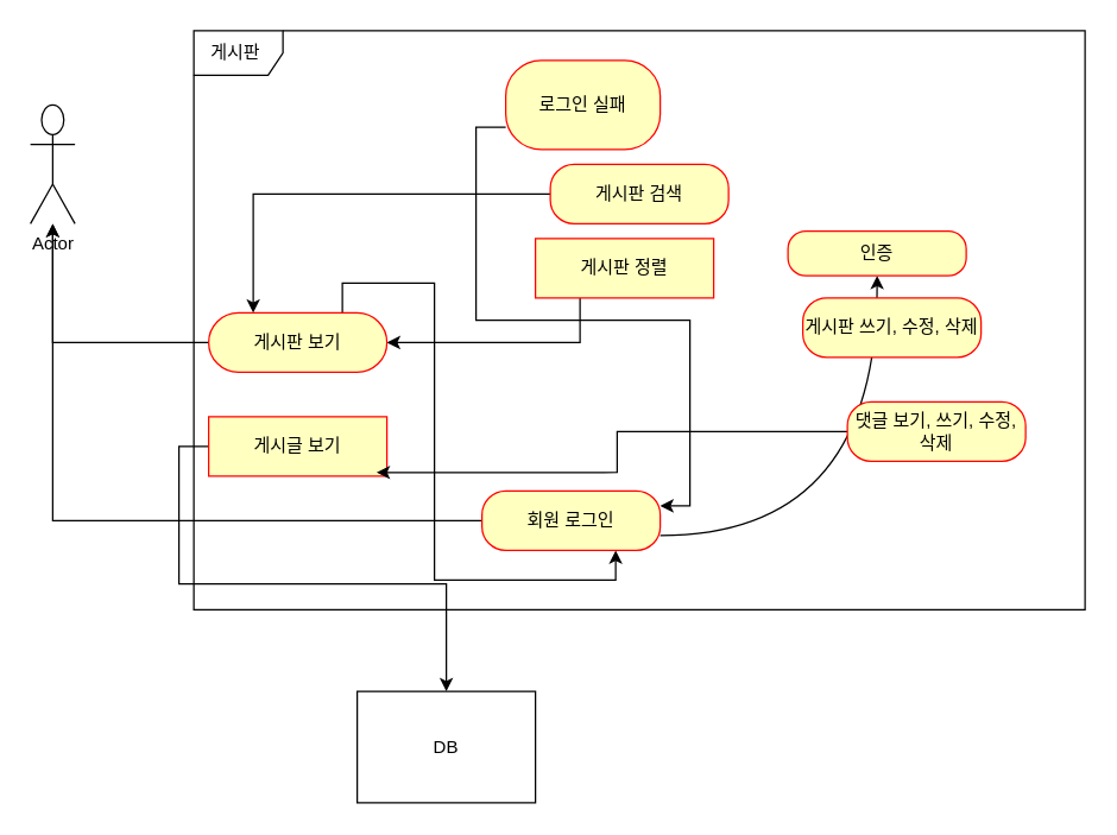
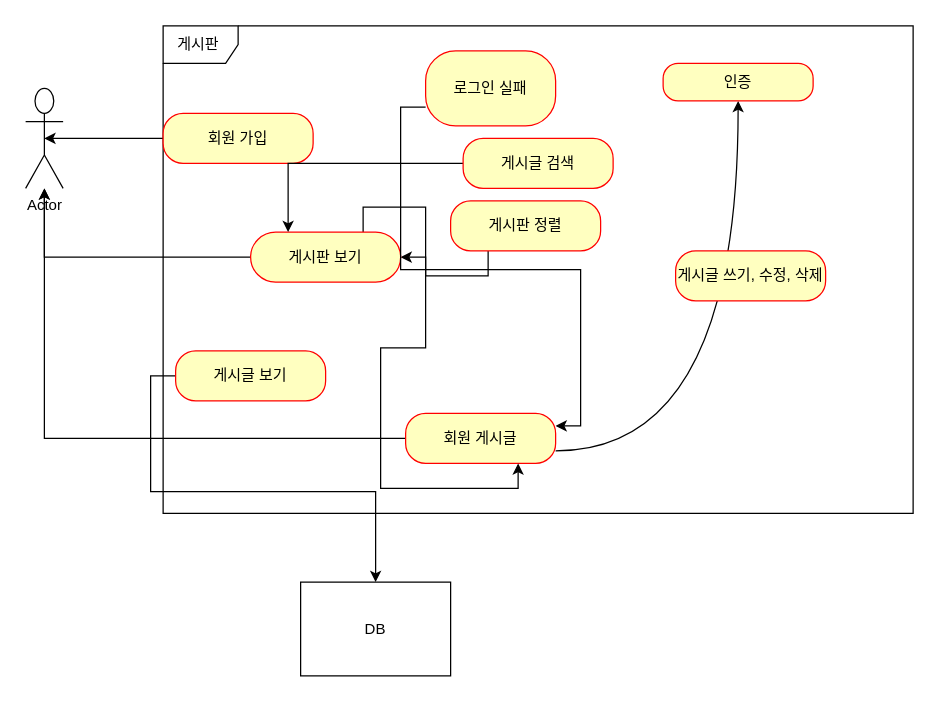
  <mxCell id="0" />
  <mxCell id="1" parent="0" />
  <mxCell id="2" value="Actor" style="shape=umlActor;verticalLabelPosition=bottom;verticalAlign=top;html=1;outlineConnect=0;" vertex="1" parent="1"><mxGeometry x="20" y="70" width="30" height="80" as="geometry" /></mxCell>
  <mxCell id="3" value="게시판&amp;nbsp;" style="shape=umlFrame;whiteSpace=wrap;html=1;pointerEvents=0;" vertex="1" parent="1"><mxGeometry x="130" y="20" width="600" height="390" as="geometry" /></mxCell>
  <mxCell id="4" style="edgeStyle=orthogonalEdgeStyle;rounded=0;orthogonalLoop=1;jettySize=auto;html=1;exitX=0;exitY=0.5;exitDx=0;exitDy=0;" edge="1" parent="1" source="6" target="2"><mxGeometry relative="1" as="geometry" /></mxCell>
  <mxCell id="5" style="edgeStyle=orthogonalEdgeStyle;orthogonalLoop=1;jettySize=auto;html=1;exitX=1;exitY=0.75;exitDx=0;exitDy=0;curved=1;" edge="1" parent="1" source="6" target="7"><mxGeometry relative="1" as="geometry" /></mxCell>
- <mxCell id="6" value="회원 로그인" style="rounded=1;whiteSpace=wrap;html=1;arcSize=40;fontColor=#000000;fillColor=#ffffc0;strokeColor=#ff0000;" vertex="1" parent="1"><mxGeometry x="324" y="330" width="120" height="40" as="geometry" /></mxCell>
- <mxCell id="7" value="인증" style="whiteSpace=wrap;html=1;fillColor=#ffffc0;strokeColor=#ff0000;fontColor=#000000;rounded=1;arcSize=40;" vertex="1" parent="1"><mxGeometry x="530" y="155" width="120" height="30" as="geometry" /></mxCell>
+ <mxCell id="6" value="회원 게시글" style="rounded=1;whiteSpace=wrap;html=1;arcSize=40;fontColor=#000000;fillColor=#ffffc0;strokeColor=#ff0000;" vertex="1" parent="1"><mxGeometry x="324" y="330" width="120" height="40" as="geometry" /></mxCell>
+ <mxCell id="7" value="인증" style="whiteSpace=wrap;html=1;fillColor=#ffffc0;strokeColor=#ff0000;fontColor=#000000;rounded=1;arcSize=40;" vertex="1" parent="1"><mxGeometry x="530" y="50" width="120" height="30" as="geometry" /></mxCell>
  <mxCell id="8" style="edgeStyle=orthogonalEdgeStyle;rounded=0;orthogonalLoop=1;jettySize=auto;html=1;exitX=0.25;exitY=1;exitDx=0;exitDy=0;entryX=1;entryY=0.5;entryDx=0;entryDy=0;" edge="1" parent="1" source="9" target="14"><mxGeometry relative="1" as="geometry" /></mxCell>
- <mxCell id="9" value="게시판 정렬" style="whiteSpace=wrap;html=1;arcSize=40;fontColor=#000000;fillColor=#ffffc0;strokeColor=#ff0000;rounded=0;" vertex="1" parent="1"><mxGeometry x="360" y="160" width="120" height="40" as="geometry" /></mxCell>
+ <mxCell id="9" value="게시판 정렬" style="rounded=1;whiteSpace=wrap;html=1;arcSize=40;fontColor=#000000;fillColor=#ffffc0;strokeColor=#ff0000;" vertex="1" parent="1"><mxGeometry x="360" y="160" width="120" height="40" as="geometry" /></mxCell>
  <mxCell id="10" style="edgeStyle=orthogonalEdgeStyle;rounded=0;orthogonalLoop=1;jettySize=auto;html=1;exitX=0;exitY=0.5;exitDx=0;exitDy=0;" edge="1" parent="1" source="11" target="24"><mxGeometry relative="1" as="geometry" /></mxCell>
- <mxCell id="11" value="게시글 보기" style="whiteSpace=wrap;html=1;arcSize=40;fontColor=#000000;fillColor=#ffffc0;strokeColor=#ff0000;rounded=0;" vertex="1" parent="1"><mxGeometry x="140" y="280" width="120" height="40" as="geometry" /></mxCell>
+ <mxCell id="11" value="게시글 보기" style="rounded=1;whiteSpace=wrap;html=1;arcSize=40;fontColor=#000000;fillColor=#ffffc0;strokeColor=#ff0000;" vertex="1" parent="1"><mxGeometry x="140" y="280" width="120" height="40" as="geometry" /></mxCell>
  <mxCell id="12" style="edgeStyle=orthogonalEdgeStyle;rounded=0;orthogonalLoop=1;jettySize=auto;html=1;exitX=0;exitY=0.5;exitDx=0;exitDy=0;" edge="1" parent="1" source="14" target="2"><mxGeometry relative="1" as="geometry" /></mxCell>
  <mxCell id="13" style="edgeStyle=orthogonalEdgeStyle;rounded=0;orthogonalLoop=1;jettySize=auto;html=1;exitX=0.75;exitY=0;exitDx=0;exitDy=0;entryX=0.75;entryY=1;entryDx=0;entryDy=0;" edge="1" parent="1" source="14" target="6"><mxGeometry relative="1" as="geometry" /></mxCell>
- <mxCell id="14" value="게시판 보기" style="rounded=1;whiteSpace=wrap;html=1;arcSize=50;fontColor=#000000;fillColor=#ffffc0;strokeColor=#ff0000;" vertex="1" parent="1"><mxGeometry x="140" y="210" width="120" height="40" as="geometry" /></mxCell>
- <mxCell id="17" value="게시판 쓰기, 수정, 삭제" style="rounded=1;whiteSpace=wrap;html=1;arcSize=40;fontColor=#000000;fillColor=#ffffc0;strokeColor=#ff0000;" vertex="1" parent="1"><mxGeometry x="540" y="200" width="120" height="40" as="geometry" /></mxCell>
+ <mxCell id="14" value="게시판 보기" style="rounded=1;whiteSpace=wrap;html=1;arcSize=50;fontColor=#000000;fillColor=#ffffc0;strokeColor=#ff0000;" vertex="1" parent="1"><mxGeometry x="200" y="185" width="120" height="40" as="geometry" /></mxCell>
+ <mxCell id="15" style="edgeStyle=orthogonalEdgeStyle;rounded=0;orthogonalLoop=1;jettySize=auto;html=1;entryX=0.5;entryY=0.5;entryDx=0;entryDy=0;entryPerimeter=0;" edge="1" parent="1" source="16" target="2"><mxGeometry relative="1" as="geometry" /></mxCell>
+ <mxCell id="16" value="회원 가입" style="rounded=1;whiteSpace=wrap;html=1;arcSize=40;fontColor=#000000;fillColor=#ffffc0;strokeColor=#ff0000;" vertex="1" parent="1"><mxGeometry x="130" y="90" width="120" height="40" as="geometry" /></mxCell>
+ <mxCell id="17" value="게시글 쓰기, 수정, 삭제" style="rounded=1;whiteSpace=wrap;html=1;arcSize=40;fontColor=#000000;fillColor=#ffffc0;strokeColor=#ff0000;" vertex="1" parent="1"><mxGeometry x="540" y="200" width="120" height="40" as="geometry" /></mxCell>
  <mxCell id="18" style="edgeStyle=orthogonalEdgeStyle;rounded=0;orthogonalLoop=1;jettySize=auto;html=1;exitX=0;exitY=0.5;exitDx=0;exitDy=0;entryX=0.25;entryY=0;entryDx=0;entryDy=0;" edge="1" parent="1" source="19" target="14"><mxGeometry relative="1" as="geometry" /></mxCell>
- <mxCell id="19" value="게시판 검색" style="rounded=1;whiteSpace=wrap;html=1;arcSize=40;fontColor=#000000;fillColor=#ffffc0;strokeColor=#ff0000;" vertex="1" parent="1"><mxGeometry x="370" y="110" width="120" height="40" as="geometry" /></mxCell>
+ <mxCell id="19" value="게시글 검색" style="rounded=1;whiteSpace=wrap;html=1;arcSize=40;fontColor=#000000;fillColor=#ffffc0;strokeColor=#ff0000;" vertex="1" parent="1"><mxGeometry x="370" y="110" width="120" height="40" as="geometry" /></mxCell>
  <mxCell id="20" style="edgeStyle=orthogonalEdgeStyle;rounded=0;orthogonalLoop=1;jettySize=auto;html=1;exitX=0;exitY=0.75;exitDx=0;exitDy=0;entryX=1;entryY=0.25;entryDx=0;entryDy=0;" edge="1" parent="1" source="21" target="6"><mxGeometry relative="1" as="geometry" /></mxCell>
  <mxCell id="21" value="로그인 실패" style="rounded=1;whiteSpace=wrap;html=1;arcSize=40;fontColor=#000000;fillColor=#ffffc0;strokeColor=#ff0000;" vertex="1" parent="1"><mxGeometry x="340" y="40" width="104" height="60" as="geometry" /></mxCell>
- <mxCell id="22" style="edgeStyle=orthogonalEdgeStyle;rounded=0;orthogonalLoop=1;jettySize=auto;html=1;exitX=0;exitY=0.5;exitDx=0;exitDy=0;entryX=0.942;entryY=0.938;entryDx=0;entryDy=0;entryPerimeter=0;" edge="1" parent="1" source="23" target="11"><mxGeometry relative="1" as="geometry" /></mxCell>
- <mxCell id="23" value="댓글 보기, 쓰기, 수정, 삭제" style="rounded=1;whiteSpace=wrap;html=1;arcSize=40;fontColor=#000000;fillColor=#ffffc0;strokeColor=#ff0000;" vertex="1" parent="1"><mxGeometry x="570" y="270" width="120" height="40" as="geometry" /></mxCell>
  <mxCell id="24" value="DB" style="html=1;dropTarget=0;whiteSpace=wrap;" vertex="1" parent="1"><mxGeometry x="240" y="465" width="120" height="75" as="geometry" /></mxCell>
